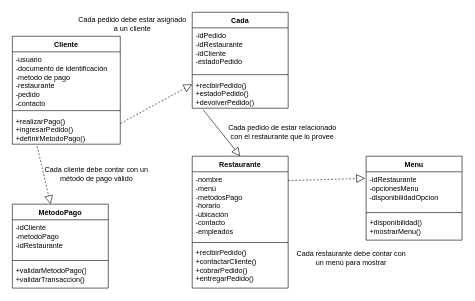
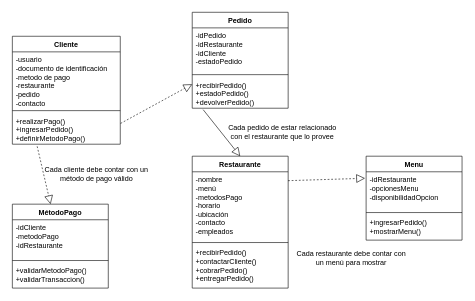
  <mxCell id="0" />
  <mxCell id="1" parent="0" />
  <mxCell id="2" value="Cliente" style="swimlane;fontStyle=1;align=center;verticalAlign=top;childLayout=stackLayout;horizontal=1;startSize=26;horizontalStack=0;resizeParent=1;resizeParentMax=0;resizeLast=0;collapsible=1;marginBottom=0;whiteSpace=wrap;html=1;" vertex="1" parent="1"><mxGeometry x="20" y="60" width="180" height="180" as="geometry" /></mxCell>
  <mxCell id="3" value="-usuario&lt;div&gt;-documento de identificación&lt;/div&gt;&lt;div&gt;-metodo de pago&lt;/div&gt;&lt;div&gt;-restaurante&lt;/div&gt;&lt;div&gt;-pedido&lt;/div&gt;&lt;div&gt;-contacto&lt;/div&gt;" style="text;strokeColor=none;fillColor=none;align=left;verticalAlign=top;spacingLeft=4;spacingRight=4;overflow=hidden;rotatable=0;points=[[0,0.5],[1,0.5]];portConstraint=eastwest;whiteSpace=wrap;html=1;" vertex="1" parent="2"><mxGeometry y="26" width="180" height="94" as="geometry" /></mxCell>
  <mxCell id="4" value="" style="line;strokeWidth=1;fillColor=none;align=left;verticalAlign=middle;spacingTop=-1;spacingLeft=3;spacingRight=3;rotatable=0;labelPosition=right;points=[];portConstraint=eastwest;strokeColor=inherit;" vertex="1" parent="2"><mxGeometry y="120" width="180" height="8" as="geometry" /></mxCell>
  <mxCell id="5" value="+realizarPago()&lt;div&gt;+ingresarPedido()&lt;/div&gt;&lt;div&gt;+definirMetodoPago()&lt;/div&gt;" style="text;strokeColor=none;fillColor=none;align=left;verticalAlign=top;spacingLeft=4;spacingRight=4;overflow=hidden;rotatable=0;points=[[0,0.5],[1,0.5]];portConstraint=eastwest;whiteSpace=wrap;html=1;" vertex="1" parent="2"><mxGeometry y="128" width="180" height="52" as="geometry" /></mxCell>
- <mxCell id="6" value="Cada" style="swimlane;fontStyle=1;align=center;verticalAlign=top;childLayout=stackLayout;horizontal=1;startSize=26;horizontalStack=0;resizeParent=1;resizeParentMax=0;resizeLast=0;collapsible=1;marginBottom=0;whiteSpace=wrap;html=1;" vertex="1" parent="1"><mxGeometry x="320" y="20" width="160" height="160" as="geometry" /></mxCell>
+ <mxCell id="6" value="Pedido" style="swimlane;fontStyle=1;align=center;verticalAlign=top;childLayout=stackLayout;horizontal=1;startSize=26;horizontalStack=0;resizeParent=1;resizeParentMax=0;resizeLast=0;collapsible=1;marginBottom=0;whiteSpace=wrap;html=1;" vertex="1" parent="1"><mxGeometry x="320" y="20" width="160" height="160" as="geometry" /></mxCell>
  <mxCell id="7" value="-idPedido&lt;div&gt;-idRestaurante&lt;/div&gt;&lt;div&gt;-idCliente&lt;/div&gt;&lt;div&gt;-estadoPedido&lt;/div&gt;" style="text;strokeColor=none;fillColor=none;align=left;verticalAlign=top;spacingLeft=4;spacingRight=4;overflow=hidden;rotatable=0;points=[[0,0.5],[1,0.5]];portConstraint=eastwest;whiteSpace=wrap;html=1;" vertex="1" parent="6"><mxGeometry y="26" width="160" height="74" as="geometry" /></mxCell>
  <mxCell id="8" value="" style="line;strokeWidth=1;fillColor=none;align=left;verticalAlign=middle;spacingTop=-1;spacingLeft=3;spacingRight=3;rotatable=0;labelPosition=right;points=[];portConstraint=eastwest;strokeColor=inherit;" vertex="1" parent="6"><mxGeometry y="100" width="160" height="8" as="geometry" /></mxCell>
  <mxCell id="9" value="+recibirPedido()&lt;div&gt;+estadoPedido()&lt;/div&gt;&lt;div&gt;+devolverPedido()&lt;/div&gt;" style="text;strokeColor=none;fillColor=none;align=left;verticalAlign=top;spacingLeft=4;spacingRight=4;overflow=hidden;rotatable=0;points=[[0,0.5],[1,0.5]];portConstraint=eastwest;whiteSpace=wrap;html=1;" vertex="1" parent="6"><mxGeometry y="108" width="160" height="52" as="geometry" /></mxCell>
  <mxCell id="10" value="MétodoPago" style="swimlane;fontStyle=1;align=center;verticalAlign=top;childLayout=stackLayout;horizontal=1;startSize=26;horizontalStack=0;resizeParent=1;resizeParentMax=0;resizeLast=0;collapsible=1;marginBottom=0;whiteSpace=wrap;html=1;" vertex="1" parent="1"><mxGeometry x="20" y="340" width="160" height="140" as="geometry" /></mxCell>
  <mxCell id="11" value="-idCliente&lt;div&gt;-metodoPago&lt;/div&gt;&lt;div&gt;-idRestaurante&lt;/div&gt;" style="text;strokeColor=none;fillColor=none;align=left;verticalAlign=top;spacingLeft=4;spacingRight=4;overflow=hidden;rotatable=0;points=[[0,0.5],[1,0.5]];portConstraint=eastwest;whiteSpace=wrap;html=1;" vertex="1" parent="10"><mxGeometry y="26" width="160" height="64" as="geometry" /></mxCell>
  <mxCell id="12" value="" style="line;strokeWidth=1;fillColor=none;align=left;verticalAlign=middle;spacingTop=-1;spacingLeft=3;spacingRight=3;rotatable=0;labelPosition=right;points=[];portConstraint=eastwest;strokeColor=inherit;" vertex="1" parent="10"><mxGeometry y="90" width="160" height="8" as="geometry" /></mxCell>
  <mxCell id="13" value="+validarMetodoPago()&lt;div&gt;+validarTransaccion()&lt;/div&gt;" style="text;strokeColor=none;fillColor=none;align=left;verticalAlign=top;spacingLeft=4;spacingRight=4;overflow=hidden;rotatable=0;points=[[0,0.5],[1,0.5]];portConstraint=eastwest;whiteSpace=wrap;html=1;" vertex="1" parent="10"><mxGeometry y="98" width="160" height="42" as="geometry" /></mxCell>
  <mxCell id="14" value="Restaurante" style="swimlane;fontStyle=1;align=center;verticalAlign=top;childLayout=stackLayout;horizontal=1;startSize=26;horizontalStack=0;resizeParent=1;resizeParentMax=0;resizeLast=0;collapsible=1;marginBottom=0;whiteSpace=wrap;html=1;" vertex="1" parent="1"><mxGeometry x="320" y="260" width="160" height="220" as="geometry" /></mxCell>
  <mxCell id="15" value="-nombre&lt;div&gt;-menú&lt;/div&gt;&lt;div&gt;-metodosPago&lt;/div&gt;&lt;div&gt;-horario&lt;/div&gt;&lt;div&gt;-ubicación&lt;/div&gt;&lt;div&gt;-contacto&lt;/div&gt;&lt;div&gt;-empleados&lt;/div&gt;" style="text;strokeColor=none;fillColor=none;align=left;verticalAlign=top;spacingLeft=4;spacingRight=4;overflow=hidden;rotatable=0;points=[[0,0.5],[1,0.5]];portConstraint=eastwest;whiteSpace=wrap;html=1;" vertex="1" parent="14"><mxGeometry y="26" width="160" height="114" as="geometry" /></mxCell>
  <mxCell id="16" value="" style="line;strokeWidth=1;fillColor=none;align=left;verticalAlign=middle;spacingTop=-1;spacingLeft=3;spacingRight=3;rotatable=0;labelPosition=right;points=[];portConstraint=eastwest;strokeColor=inherit;" vertex="1" parent="14"><mxGeometry y="140" width="160" height="8" as="geometry" /></mxCell>
  <mxCell id="17" value="+recibirPedido()&lt;div&gt;+contactarCliente()&lt;/div&gt;&lt;div&gt;+cobrarPedido()&lt;/div&gt;&lt;div&gt;+entregarPedido()&lt;/div&gt;" style="text;strokeColor=none;fillColor=none;align=left;verticalAlign=top;spacingLeft=4;spacingRight=4;overflow=hidden;rotatable=0;points=[[0,0.5],[1,0.5]];portConstraint=eastwest;whiteSpace=wrap;html=1;" vertex="1" parent="14"><mxGeometry y="148" width="160" height="72" as="geometry" /></mxCell>
  <mxCell id="18" value="Menu" style="swimlane;fontStyle=1;align=center;verticalAlign=top;childLayout=stackLayout;horizontal=1;startSize=26;horizontalStack=0;resizeParent=1;resizeParentMax=0;resizeLast=0;collapsible=1;marginBottom=0;whiteSpace=wrap;html=1;" vertex="1" parent="1"><mxGeometry x="610" y="260" width="160" height="140" as="geometry" /></mxCell>
  <mxCell id="19" value="-idRestaurante&lt;div&gt;-opcionesMenu&lt;/div&gt;&lt;div&gt;-disponibilidadOpcion&lt;/div&gt;" style="text;strokeColor=none;fillColor=none;align=left;verticalAlign=top;spacingLeft=4;spacingRight=4;overflow=hidden;rotatable=0;points=[[0,0.5],[1,0.5]];portConstraint=eastwest;whiteSpace=wrap;html=1;" vertex="1" parent="18"><mxGeometry y="26" width="160" height="64" as="geometry" /></mxCell>
  <mxCell id="20" value="" style="line;strokeWidth=1;fillColor=none;align=left;verticalAlign=middle;spacingTop=-1;spacingLeft=3;spacingRight=3;rotatable=0;labelPosition=right;points=[];portConstraint=eastwest;strokeColor=inherit;" vertex="1" parent="18"><mxGeometry y="90" width="160" height="8" as="geometry" /></mxCell>
- <mxCell id="21" value="+disponibilidad()&lt;div&gt;+mostrarMenu()&lt;/div&gt;" style="text;strokeColor=none;fillColor=none;align=left;verticalAlign=top;spacingLeft=4;spacingRight=4;overflow=hidden;rotatable=0;points=[[0,0.5],[1,0.5]];portConstraint=eastwest;whiteSpace=wrap;html=1;" vertex="1" parent="18"><mxGeometry y="98" width="160" height="42" as="geometry" /></mxCell>
+ <mxCell id="21" value="+ingresarPedido()&lt;div&gt;+mostrarMenu()&lt;/div&gt;" style="text;strokeColor=none;fillColor=none;align=left;verticalAlign=top;spacingLeft=4;spacingRight=4;overflow=hidden;rotatable=0;points=[[0,0.5],[1,0.5]];portConstraint=eastwest;whiteSpace=wrap;html=1;" vertex="1" parent="18"><mxGeometry y="98" width="160" height="42" as="geometry" /></mxCell>
  <mxCell id="22" value="" style="endArrow=block;dashed=1;endFill=0;endSize=12;html=1;rounded=0;exitX=1.003;exitY=0.333;exitDx=0;exitDy=0;exitPerimeter=0;entryX=0;entryY=0.231;entryDx=0;entryDy=0;entryPerimeter=0;" edge="1" parent="1" source="5" target="9"><mxGeometry width="160" relative="1" as="geometry"><mxPoint x="290" y="240" as="sourcePoint" /><mxPoint x="450" y="240" as="targetPoint" /></mxGeometry></mxCell>
  <mxCell id="23" value="" style="endArrow=block;dashed=0;endFill=0;endSize=12;html=1;rounded=0;exitX=0.114;exitY=1.046;exitDx=0;exitDy=0;exitPerimeter=0;entryX=0.5;entryY=0;entryDx=0;entryDy=0;" edge="1" parent="1" source="9" target="14"><mxGeometry width="160" relative="1" as="geometry"><mxPoint x="330" y="230" as="sourcePoint" /><mxPoint x="490" y="230" as="targetPoint" /></mxGeometry></mxCell>
  <mxCell id="24" value="" style="endArrow=block;dashed=1;endFill=0;endSize=12;html=1;rounded=0;exitX=0.999;exitY=0.13;exitDx=0;exitDy=0;exitPerimeter=0;entryX=-0.011;entryY=0.169;entryDx=0;entryDy=0;entryPerimeter=0;" edge="1" parent="1" source="15" target="19"><mxGeometry width="160" relative="1" as="geometry"><mxPoint x="300" y="320" as="sourcePoint" /><mxPoint x="460" y="320" as="targetPoint" /></mxGeometry></mxCell>
  <mxCell id="25" value="" style="endArrow=block;dashed=1;endFill=0;endSize=12;html=1;rounded=0;exitX=0.23;exitY=1.069;exitDx=0;exitDy=0;exitPerimeter=0;" edge="1" parent="1" source="5" target="10"><mxGeometry width="160" relative="1" as="geometry"><mxPoint x="-20" y="400" as="sourcePoint" /><mxPoint x="130" y="420" as="targetPoint" /></mxGeometry></mxCell>
  <mxCell id="26" value="Cada cliente debe contar con un &lt;br&gt;método de pago válido" style="text;html=1;align=center;verticalAlign=middle;resizable=0;points=[];autosize=1;strokeColor=none;fillColor=none;" vertex="1" parent="1"><mxGeometry x="60" y="270" width="200" height="40" as="geometry" /></mxCell>
- <mxCell id="27" value="Cada pedido debe estar asignado&lt;br&gt;a un cliente" style="text;html=1;align=center;verticalAlign=middle;resizable=0;points=[];autosize=1;strokeColor=none;fillColor=none;" vertex="1" parent="1"><mxGeometry x="120" y="20" width="200" height="40" as="geometry" /></mxCell>
  <mxCell id="28" value="Cada pedido de estar relacionado&lt;br&gt;con el restaurante que lo provee" style="text;html=1;align=center;verticalAlign=middle;resizable=0;points=[];autosize=1;strokeColor=none;fillColor=none;" vertex="1" parent="1"><mxGeometry x="370" y="200" width="200" height="40" as="geometry" /></mxCell>
  <mxCell id="29" value="Cada restaurante debe contar con&lt;br&gt;un menú para mostrar" style="text;html=1;align=center;verticalAlign=middle;resizable=0;points=[];autosize=1;strokeColor=none;fillColor=none;" vertex="1" parent="1"><mxGeometry x="480" y="410" width="210" height="40" as="geometry" /></mxCell>
